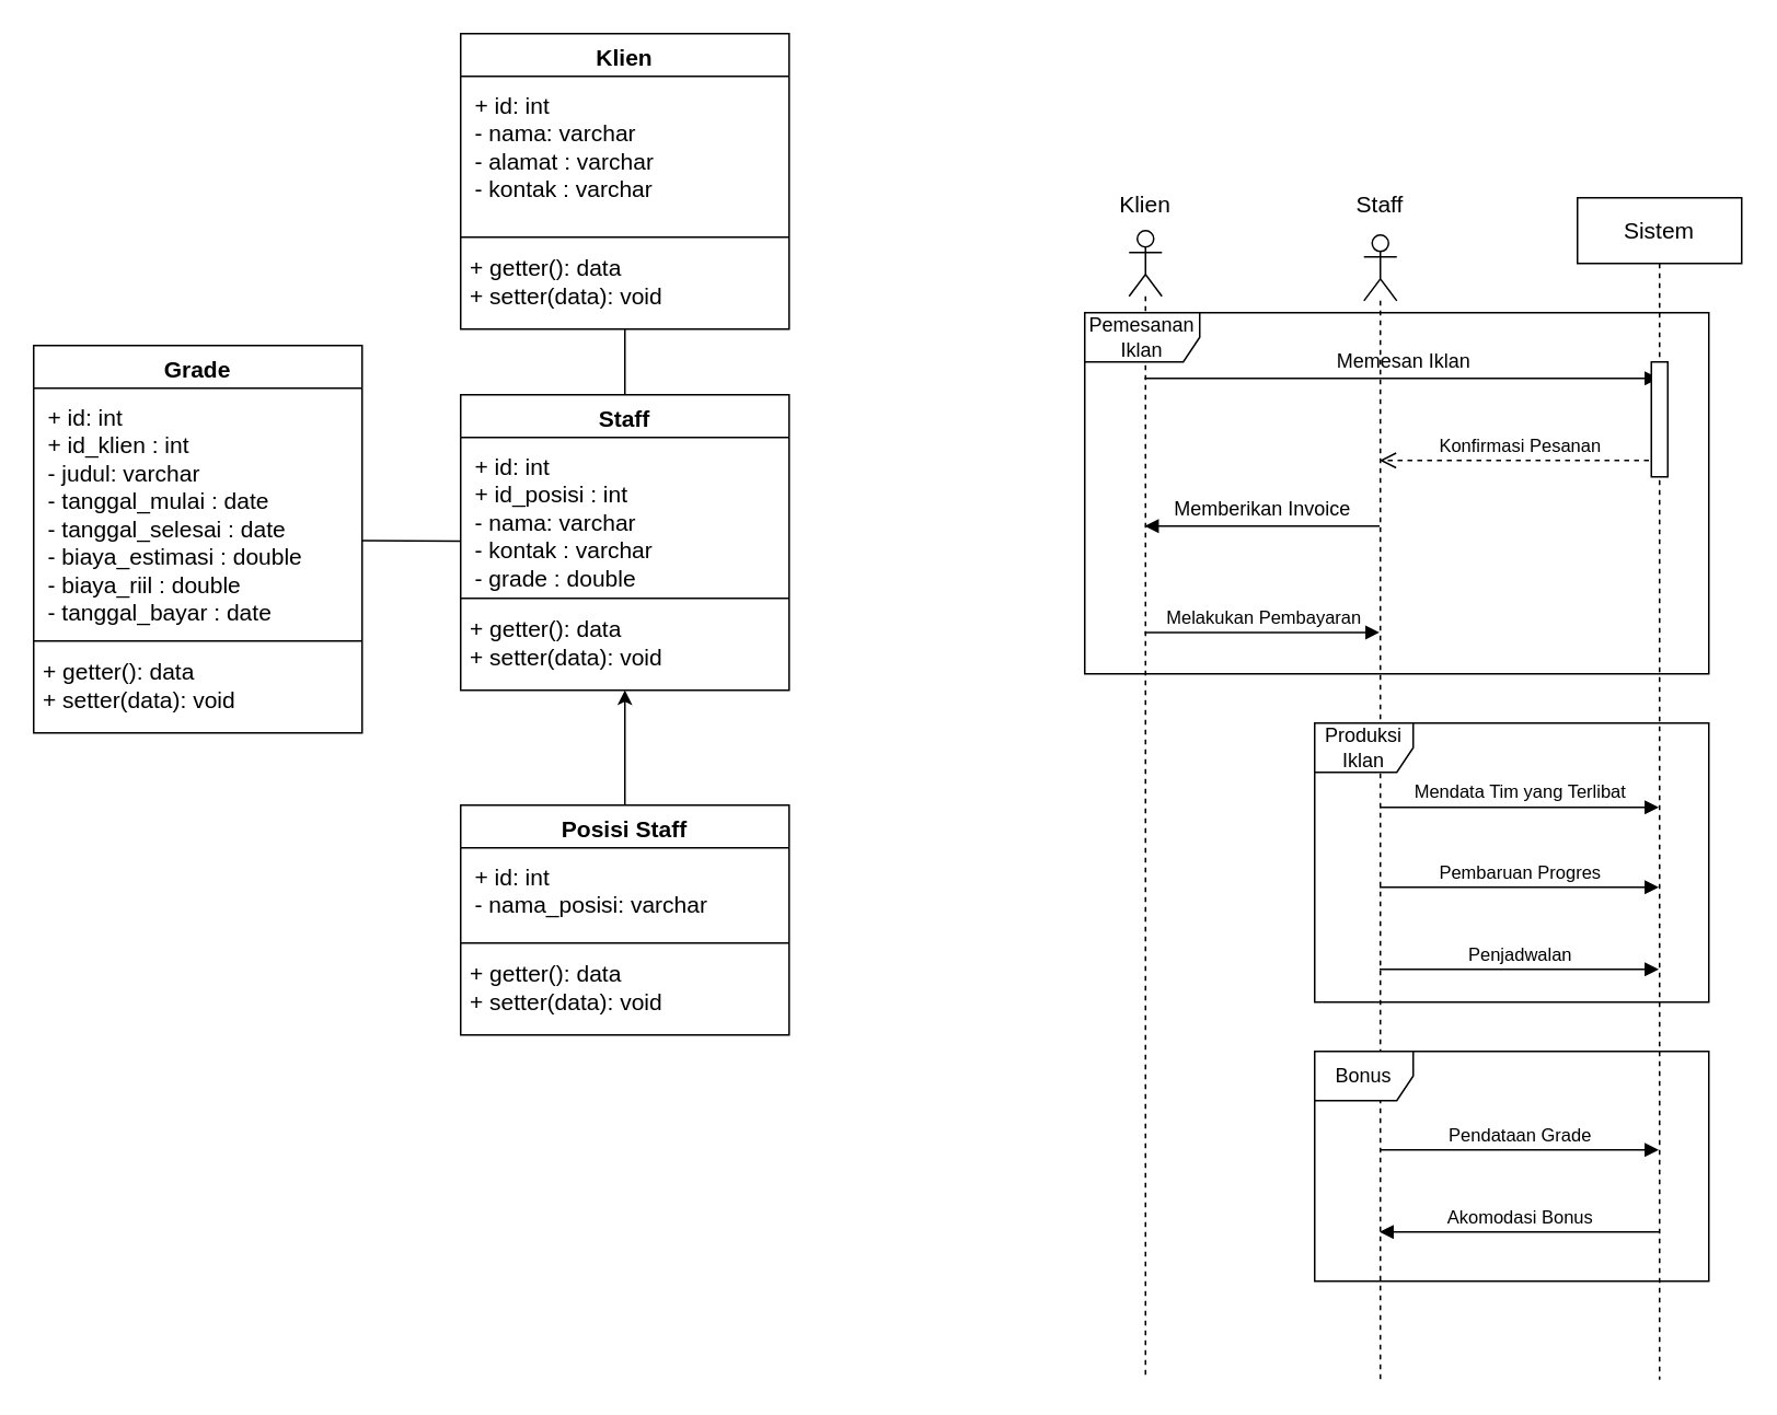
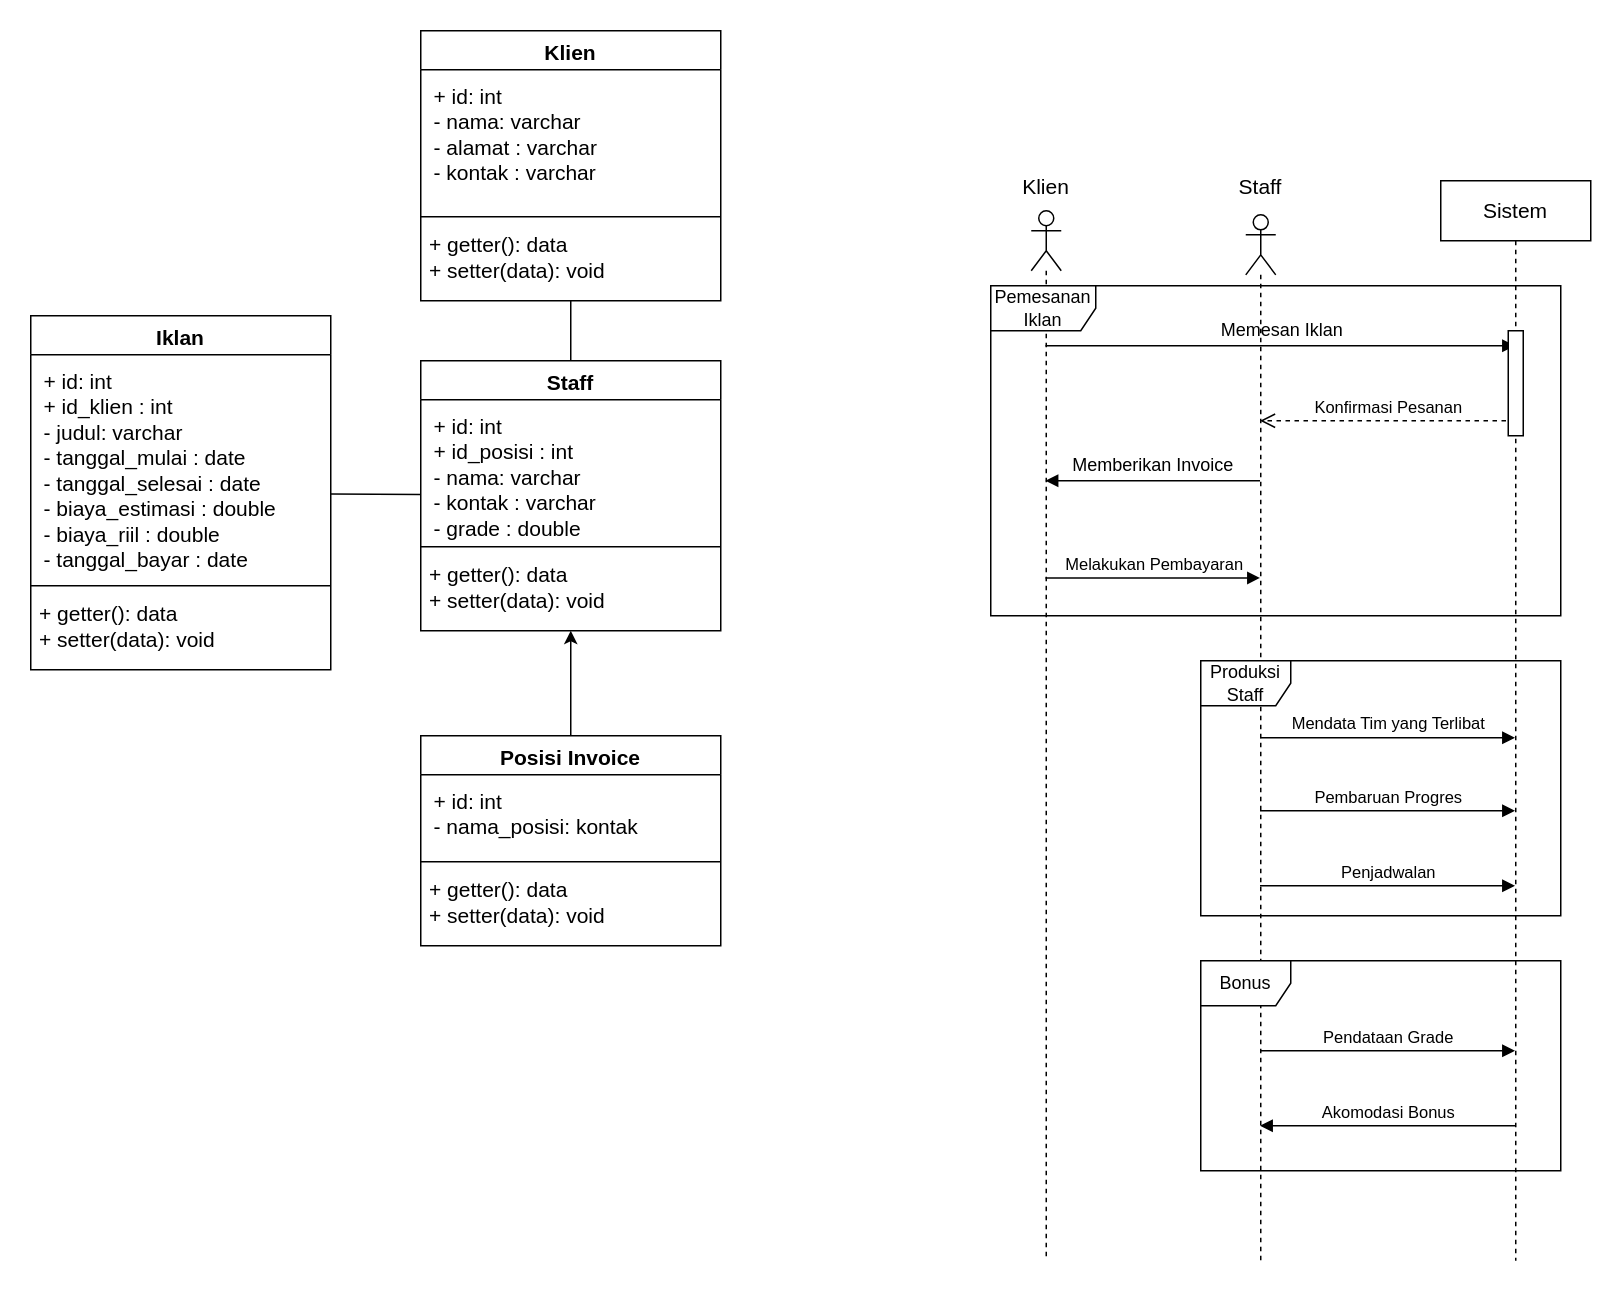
  <mxCell id="0" />
  <mxCell id="1" parent="0" />
  <mxCell id="2" value="Klien" style="swimlane;fontStyle=1;align=center;verticalAlign=top;childLayout=stackLayout;horizontal=1;startSize=26;horizontalStack=0;resizeParent=1;resizeParentMax=0;resizeLast=0;collapsible=1;marginBottom=0;fontSize=14;" parent="1" vertex="1"><mxGeometry x="280" y="20" width="200" height="180" as="geometry"><mxRectangle x="120" y="470" width="100" height="26" as="alternateBounds" /></mxGeometry></mxCell>
  <mxCell id="3" value="+ id: int&#10;- nama: varchar&#10;- alamat : varchar &#10;- kontak : varchar" style="text;strokeColor=none;fillColor=none;align=left;verticalAlign=top;spacingLeft=4;spacingRight=4;overflow=hidden;rotatable=0;points=[[0,0.5],[1,0.5]];portConstraint=eastwest;fontSize=14;spacing=5;spacingTop=0;spacingBottom=0;" parent="2" vertex="1"><mxGeometry y="26" width="200" height="94" as="geometry" /></mxCell>
  <mxCell id="4" value="" style="line;strokeWidth=1;fillColor=none;align=left;verticalAlign=middle;spacingTop=-1;spacingLeft=3;spacingRight=3;rotatable=0;labelPosition=right;points=[];portConstraint=eastwest;" parent="2" vertex="1"><mxGeometry y="120" width="200" height="8" as="geometry" /></mxCell>
  <mxCell id="5" value="+ getter(): data&#10;+ setter(data): void" style="text;strokeColor=none;fillColor=none;align=left;verticalAlign=top;spacingLeft=4;spacingRight=4;overflow=hidden;rotatable=0;points=[[0,0.5],[1,0.5]];portConstraint=eastwest;fontSize=14;fontStyle=0" parent="2" vertex="1"><mxGeometry y="128" width="200" height="52" as="geometry" /></mxCell>
  <mxCell id="6" value="Staff" style="swimlane;fontStyle=1;align=center;verticalAlign=top;childLayout=stackLayout;horizontal=1;startSize=26;horizontalStack=0;resizeParent=1;resizeParentMax=0;resizeLast=0;collapsible=1;marginBottom=0;fontSize=14;" parent="1" vertex="1"><mxGeometry x="280" y="240" width="200" height="180" as="geometry"><mxRectangle x="460" y="340" width="100" height="26" as="alternateBounds" /></mxGeometry></mxCell>
  <mxCell id="7" value="+ id: int&#10;+ id_posisi : int &#10;- nama: varchar&#10;- kontak : varchar&#10;- grade : double" style="text;strokeColor=none;fillColor=none;align=left;verticalAlign=top;spacingLeft=4;spacingRight=4;overflow=hidden;rotatable=0;points=[[0,0.5],[1,0.5]];portConstraint=eastwest;fontSize=14;spacing=5;spacingTop=0;spacingBottom=0;" parent="6" vertex="1"><mxGeometry y="26" width="200" height="94" as="geometry" /></mxCell>
  <mxCell id="8" value="" style="line;strokeWidth=1;fillColor=none;align=left;verticalAlign=middle;spacingTop=-1;spacingLeft=3;spacingRight=3;rotatable=0;labelPosition=right;points=[];portConstraint=eastwest;" parent="6" vertex="1"><mxGeometry y="120" width="200" height="8" as="geometry" /></mxCell>
  <mxCell id="9" value="+ getter(): data&#10;+ setter(data): void" style="text;strokeColor=none;fillColor=none;align=left;verticalAlign=top;spacingLeft=4;spacingRight=4;overflow=hidden;rotatable=0;points=[[0,0.5],[1,0.5]];portConstraint=eastwest;fontSize=14;fontStyle=0" parent="6" vertex="1"><mxGeometry y="128" width="200" height="52" as="geometry" /></mxCell>
- <mxCell id="10" value="Posisi Staff" style="swimlane;fontStyle=1;align=center;verticalAlign=top;childLayout=stackLayout;horizontal=1;startSize=26;horizontalStack=0;resizeParent=1;resizeParentMax=0;resizeLast=0;collapsible=1;marginBottom=0;fontSize=14;" parent="1" vertex="1"><mxGeometry x="280" y="490" width="200" height="140" as="geometry"><mxRectangle x="440" y="30" width="100" height="26" as="alternateBounds" /></mxGeometry></mxCell>
- <mxCell id="11" value="+ id: int&#10;- nama_posisi: varchar" style="text;strokeColor=none;fillColor=none;align=left;verticalAlign=top;spacingLeft=4;spacingRight=4;overflow=hidden;rotatable=0;points=[[0,0.5],[1,0.5]];portConstraint=eastwest;fontSize=14;spacing=5;spacingTop=0;spacingBottom=0;" parent="10" vertex="1"><mxGeometry y="26" width="200" height="54" as="geometry" /></mxCell>
+ <mxCell id="10" value="Posisi Invoice" style="swimlane;fontStyle=1;align=center;verticalAlign=top;childLayout=stackLayout;horizontal=1;startSize=26;horizontalStack=0;resizeParent=1;resizeParentMax=0;resizeLast=0;collapsible=1;marginBottom=0;fontSize=14;" parent="1" vertex="1"><mxGeometry x="280" y="490" width="200" height="140" as="geometry"><mxRectangle x="440" y="30" width="100" height="26" as="alternateBounds" /></mxGeometry></mxCell>
+ <mxCell id="11" value="+ id: int&#10;- nama_posisi: kontak" style="text;strokeColor=none;fillColor=none;align=left;verticalAlign=top;spacingLeft=4;spacingRight=4;overflow=hidden;rotatable=0;points=[[0,0.5],[1,0.5]];portConstraint=eastwest;fontSize=14;spacing=5;spacingTop=0;spacingBottom=0;" parent="10" vertex="1"><mxGeometry y="26" width="200" height="54" as="geometry" /></mxCell>
  <mxCell id="12" value="" style="line;strokeWidth=1;fillColor=none;align=left;verticalAlign=middle;spacingTop=-1;spacingLeft=3;spacingRight=3;rotatable=0;labelPosition=right;points=[];portConstraint=eastwest;" parent="10" vertex="1"><mxGeometry y="80" width="200" height="8" as="geometry" /></mxCell>
  <mxCell id="13" value="+ getter(): data&#10;+ setter(data): void" style="text;strokeColor=none;fillColor=none;align=left;verticalAlign=top;spacingLeft=4;spacingRight=4;overflow=hidden;rotatable=0;points=[[0,0.5],[1,0.5]];portConstraint=eastwest;fontSize=14;fontStyle=0" parent="10" vertex="1"><mxGeometry y="88" width="200" height="52" as="geometry" /></mxCell>
  <mxCell id="14" value="" style="endArrow=classic;html=1;rounded=0;fontSize=14;endFill=1;" parent="1" source="10" target="6" edge="1"><mxGeometry width="50" height="50" relative="1" as="geometry"><mxPoint x="470" y="170" as="sourcePoint" /><mxPoint x="400" y="290" as="targetPoint" /></mxGeometry></mxCell>
- <mxCell id="15" value="Grade" style="swimlane;fontStyle=1;align=center;verticalAlign=top;childLayout=stackLayout;horizontal=1;startSize=26;horizontalStack=0;resizeParent=1;resizeParentMax=0;resizeLast=0;collapsible=1;marginBottom=0;fontSize=14;" parent="1" vertex="1"><mxGeometry x="20" y="210" width="200" height="236" as="geometry"><mxRectangle x="460" y="340" width="100" height="26" as="alternateBounds" /></mxGeometry></mxCell>
+ <mxCell id="15" value="Iklan" style="swimlane;fontStyle=1;align=center;verticalAlign=top;childLayout=stackLayout;horizontal=1;startSize=26;horizontalStack=0;resizeParent=1;resizeParentMax=0;resizeLast=0;collapsible=1;marginBottom=0;fontSize=14;" parent="1" vertex="1"><mxGeometry x="20" y="210" width="200" height="236" as="geometry"><mxRectangle x="460" y="340" width="100" height="26" as="alternateBounds" /></mxGeometry></mxCell>
  <mxCell id="16" value="+ id: int&#10;+ id_klien : int&#10;- judul: varchar&#10;- tanggal_mulai : date &#10;- tanggal_selesai : date&#10;- biaya_estimasi : double&#10;- biaya_riil : double&#10;- tanggal_bayar : date" style="text;strokeColor=none;fillColor=none;align=left;verticalAlign=top;spacingLeft=4;spacingRight=4;overflow=hidden;rotatable=0;points=[[0,0.5],[1,0.5]];portConstraint=eastwest;fontSize=14;spacing=5;spacingTop=0;spacingBottom=0;" parent="15" vertex="1"><mxGeometry y="26" width="200" height="150" as="geometry" /></mxCell>
  <mxCell id="17" value="" style="line;strokeWidth=1;fillColor=none;align=left;verticalAlign=middle;spacingTop=-1;spacingLeft=3;spacingRight=3;rotatable=0;labelPosition=right;points=[];portConstraint=eastwest;" parent="15" vertex="1"><mxGeometry y="176" width="200" height="8" as="geometry" /></mxCell>
  <mxCell id="18" value="+ getter(): data&#10;+ setter(data): void" style="text;strokeColor=none;fillColor=none;align=left;verticalAlign=top;spacingLeft=4;spacingRight=4;overflow=hidden;rotatable=0;points=[[0,0.5],[1,0.5]];portConstraint=eastwest;fontSize=14;fontStyle=0" parent="15" vertex="1"><mxGeometry y="184" width="200" height="52" as="geometry" /></mxCell>
  <mxCell id="19" value="" style="endArrow=none;html=1;rounded=0;fontSize=14;endFill=0;" parent="1" source="2" target="6" edge="1"><mxGeometry width="50" height="50" relative="1" as="geometry"><mxPoint x="410" y="460" as="sourcePoint" /><mxPoint x="460" y="410" as="targetPoint" /></mxGeometry></mxCell>
  <mxCell id="20" value="" style="endArrow=none;html=1;rounded=0;fontSize=14;endFill=0;" parent="1" source="6" target="15" edge="1"><mxGeometry width="50" height="50" relative="1" as="geometry"><mxPoint x="130" y="490" as="sourcePoint" /><mxPoint x="130" y="450" as="targetPoint" /></mxGeometry></mxCell>
  <mxCell id="21" value="Sistem" style="shape=umlLifeline;perimeter=lifelinePerimeter;whiteSpace=wrap;html=1;container=1;collapsible=0;recursiveResize=0;outlineConnect=0;fontSize=14;" parent="1" vertex="1"><mxGeometry x="960" y="120" width="100" height="720" as="geometry" /></mxCell>
  <mxCell id="22" value="" style="group" parent="1" vertex="1" connectable="0"><mxGeometry x="667" y="70" width="60" height="770" as="geometry" /></mxCell>
  <mxCell id="23" value="" style="shape=umlLifeline;participant=umlActor;perimeter=lifelinePerimeter;whiteSpace=wrap;html=1;container=1;collapsible=0;recursiveResize=0;verticalAlign=top;spacingTop=36;outlineConnect=0;fontSize=14;" parent="22" vertex="1"><mxGeometry x="20" y="70.0" width="20" height="700.0" as="geometry" /></mxCell>
  <mxCell id="24" value="Klien" style="text;html=1;strokeColor=none;fillColor=none;align=center;verticalAlign=middle;whiteSpace=wrap;rounded=0;fontSize=14;" parent="22" vertex="1"><mxGeometry y="38.568" width="60" height="31.429" as="geometry" /></mxCell>
  <mxCell id="25" value="&lt;font style=&quot;font-size: 12px&quot;&gt;Memesan Iklan&lt;/font&gt;" style="html=1;verticalAlign=bottom;endArrow=block;rounded=0;fontSize=14;" parent="1" source="23" target="21" edge="1"><mxGeometry width="80" relative="1" as="geometry"><mxPoint x="780" y="240" as="sourcePoint" /><mxPoint x="870" y="310" as="targetPoint" /><Array as="points"><mxPoint x="820" y="230" /></Array></mxGeometry></mxCell>
  <mxCell id="26" value="Konfirmasi Pesanan" style="html=1;verticalAlign=bottom;endArrow=open;dashed=1;endSize=8;rounded=0;" edge="1" parent="1" source="21" target="28"><mxGeometry relative="1" as="geometry"><mxPoint x="980" y="340" as="sourcePoint" /><mxPoint x="850" y="310" as="targetPoint" /><Array as="points"><mxPoint x="920" y="280" /></Array></mxGeometry></mxCell>
  <mxCell id="27" value="Pemesanan Iklan" style="shape=umlFrame;whiteSpace=wrap;html=1;width=70;height=30;" vertex="1" parent="1"><mxGeometry x="660" y="190" width="380" height="220" as="geometry" /></mxCell>
  <mxCell id="28" value="" style="shape=umlLifeline;participant=umlActor;perimeter=lifelinePerimeter;whiteSpace=wrap;html=1;container=1;collapsible=0;recursiveResize=0;verticalAlign=top;spacingTop=36;outlineConnect=0;fontSize=14;" parent="1" vertex="1"><mxGeometry x="830" y="142.73" width="20" height="697.27" as="geometry" /></mxCell>
  <mxCell id="29" value="Staff" style="text;html=1;strokeColor=none;fillColor=none;align=center;verticalAlign=middle;whiteSpace=wrap;rounded=0;fontSize=14;" parent="1" vertex="1"><mxGeometry x="810" y="110.918" width="60" height="25.918" as="geometry" /></mxCell>
  <mxCell id="30" value="" style="group" vertex="1" connectable="0" parent="1"><mxGeometry x="760" y="320" width="10" height="64.796" as="geometry" /></mxCell>
  <mxCell id="31" value="&lt;font style=&quot;font-size: 12px&quot;&gt;Memberikan Invoice&lt;/font&gt;" style="html=1;verticalAlign=bottom;endArrow=block;rounded=0;fontSize=14;" parent="30" source="28" target="23" edge="1"><mxGeometry width="80" relative="1" as="geometry"><mxPoint x="-62.9" y="-194.388" as="sourcePoint" /><mxPoint x="79.5" y="-194.388" as="targetPoint" /><Array as="points"><mxPoint /></Array></mxGeometry></mxCell>
  <mxCell id="32" value="Melakukan Pembayaran" style="html=1;verticalAlign=bottom;endArrow=block;rounded=0;" edge="1" parent="30" source="23" target="28"><mxGeometry width="80" relative="1" as="geometry"><mxPoint x="-33" y="77.755" as="sourcePoint" /><mxPoint x="47" y="77.755" as="targetPoint" /><Array as="points"><mxPoint x="10" y="64.796" /></Array></mxGeometry></mxCell>
  <mxCell id="33" value="" style="html=1;points=[];perimeter=orthogonalPerimeter;" vertex="1" parent="1"><mxGeometry x="1005" y="220" width="10" height="70" as="geometry" /></mxCell>
  <mxCell id="34" value="Mendata Tim yang Terlibat" style="html=1;verticalAlign=bottom;endArrow=block;rounded=0;" edge="1" parent="1" source="28" target="21"><mxGeometry width="80" relative="1" as="geometry"><mxPoint x="820" y="400" as="sourcePoint" /><mxPoint x="900" y="400" as="targetPoint" /></mxGeometry></mxCell>
  <mxCell id="35" value="Pembaruan Progres" style="html=1;verticalAlign=bottom;endArrow=block;rounded=0;" edge="1" parent="1" source="28" target="21"><mxGeometry width="80" relative="1" as="geometry"><mxPoint x="840" y="640" as="sourcePoint" /><mxPoint x="1005" y="640" as="targetPoint" /><Array as="points"><mxPoint x="916" y="540" /></Array></mxGeometry></mxCell>
  <mxCell id="36" value="Penjadwalan" style="html=1;verticalAlign=bottom;endArrow=block;rounded=0;" edge="1" parent="1" source="28" target="21"><mxGeometry width="80" relative="1" as="geometry"><mxPoint x="845.429" y="590" as="sourcePoint" /><mxPoint x="1015" y="590" as="targetPoint" /><Array as="points"><mxPoint x="921.5" y="590" /></Array></mxGeometry></mxCell>
- <mxCell id="37" value="Produksi Iklan" style="shape=umlFrame;whiteSpace=wrap;html=1;" vertex="1" parent="1"><mxGeometry x="800" y="440" width="240" height="170" as="geometry" /></mxCell>
+ <mxCell id="37" value="Produksi Staff" style="shape=umlFrame;whiteSpace=wrap;html=1;" vertex="1" parent="1"><mxGeometry x="800" y="440" width="240" height="170" as="geometry" /></mxCell>
  <mxCell id="38" value="" style="group" vertex="1" connectable="0" parent="1"><mxGeometry x="920" y="700" width="20" height="50" as="geometry" /></mxCell>
  <mxCell id="39" value="" style="group" vertex="1" connectable="0" parent="38"><mxGeometry width="20" height="50" as="geometry" /></mxCell>
  <mxCell id="40" value="Pendataan Grade" style="html=1;verticalAlign=bottom;endArrow=block;rounded=0;" edge="1" parent="39" source="28" target="21"><mxGeometry width="80" relative="1" as="geometry"><mxPoint x="-70.071" y="-70" as="sourcePoint" /><mxPoint x="99.5" y="-70" as="targetPoint" /><Array as="points"><mxPoint /></Array></mxGeometry></mxCell>
  <mxCell id="41" value="Akomodasi Bonus" style="html=1;verticalAlign=bottom;endArrow=block;rounded=0;" edge="1" parent="39" source="21" target="28"><mxGeometry width="80" relative="1" as="geometry"><mxPoint x="-70.071" y="10" as="sourcePoint" /><mxPoint x="99.5" y="10" as="targetPoint" /><Array as="points"><mxPoint y="50" /></Array></mxGeometry></mxCell>
  <mxCell id="42" value="Bonus" style="shape=umlFrame;whiteSpace=wrap;html=1;" vertex="1" parent="1"><mxGeometry x="800" y="640" width="240" height="140" as="geometry" /></mxCell>
